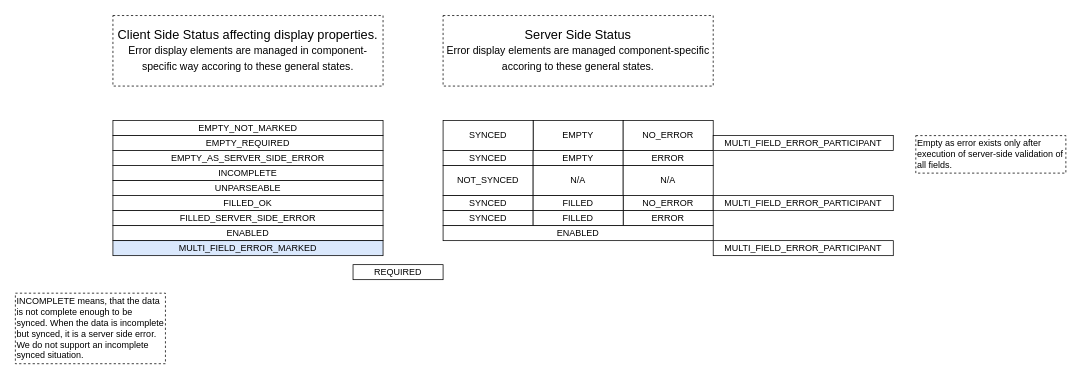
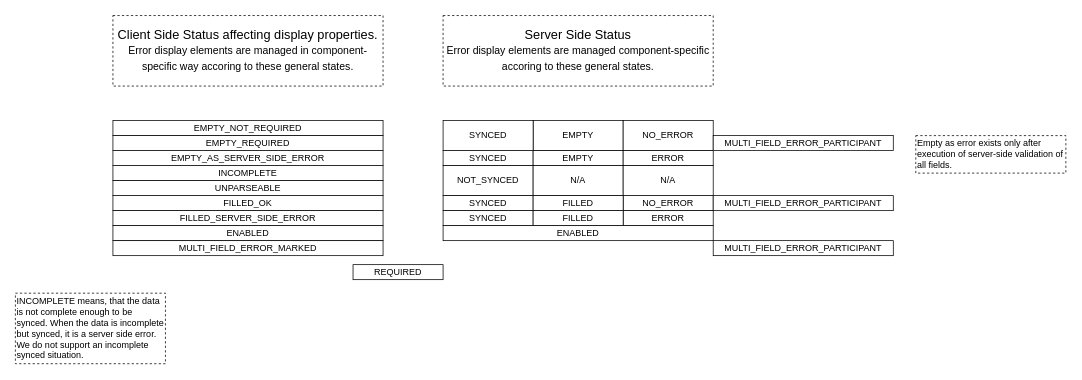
  <mxCell id="0" />
  <mxCell id="1" parent="0" />
  <mxCell id="2" value="FILLED_OK" style="rounded=0;whiteSpace=wrap;html=1;" parent="1" vertex="1"><mxGeometry x="150" y="260" width="360" height="20" as="geometry" /></mxCell>
  <mxCell id="3" value="SYNCED" style="rounded=0;whiteSpace=wrap;html=1;" parent="1" vertex="1"><mxGeometry x="590" y="200" width="120" height="20" as="geometry" /></mxCell>
  <mxCell id="4" value="INCOMPLETE" style="rounded=0;whiteSpace=wrap;html=1;" parent="1" vertex="1"><mxGeometry x="150" y="220" width="360" height="20" as="geometry" /></mxCell>
  <mxCell id="5" value="EMPTY" style="rounded=0;whiteSpace=wrap;html=1;" parent="1" vertex="1"><mxGeometry x="710" y="160" width="120" height="40" as="geometry" /></mxCell>
  <mxCell id="6" value="NOT_SYNCED" style="rounded=0;whiteSpace=wrap;html=1;" parent="1" vertex="1"><mxGeometry x="590" y="220" width="120" height="40" as="geometry" /></mxCell>
  <mxCell id="7" value="&lt;div&gt;INCOMPLETE means, that the data is not complete enough to be synced. When the data is incomplete but synced, it is a server side error. We do not support an incomplete synced situation.&lt;/div&gt;" style="rounded=0;whiteSpace=wrap;html=1;dashed=1;align=left;" parent="1" vertex="1"><mxGeometry x="20" y="390" width="200" height="94" as="geometry" /></mxCell>
  <mxCell id="8" value="UNPARSEABLE" style="rounded=0;whiteSpace=wrap;html=1;" parent="1" vertex="1"><mxGeometry x="150" y="240" width="360" height="20" as="geometry" /></mxCell>
  <mxCell id="9" value="FILLED_SERVER_SIDE_ERROR" style="rounded=0;whiteSpace=wrap;html=1;" parent="1" vertex="1"><mxGeometry x="150" y="280" width="360" height="20" as="geometry" /></mxCell>
  <mxCell id="10" value="SYNCED" style="rounded=0;whiteSpace=wrap;html=1;" parent="1" vertex="1"><mxGeometry x="590" y="260" width="120" height="20" as="geometry" /></mxCell>
  <mxCell id="11" value="SYNCED" style="rounded=0;whiteSpace=wrap;html=1;" parent="1" vertex="1"><mxGeometry x="590" y="280" width="120" height="20" as="geometry" /></mxCell>
- <mxCell id="12" value="EMPTY_NOT_MARKED" style="rounded=0;whiteSpace=wrap;html=1;" parent="1" vertex="1"><mxGeometry x="150" y="160" width="360" height="20" as="geometry" /></mxCell>
+ <mxCell id="12" value="EMPTY_NOT_REQUIRED" style="rounded=0;whiteSpace=wrap;html=1;" parent="1" vertex="1"><mxGeometry x="150" y="160" width="360" height="20" as="geometry" /></mxCell>
  <mxCell id="13" value="EMPTY_AS_SERVER_SIDE_ERROR" style="rounded=0;whiteSpace=wrap;html=1;" parent="1" vertex="1"><mxGeometry x="150" y="200" width="360" height="20" as="geometry" /></mxCell>
  <mxCell id="14" value="SYNCED" style="rounded=0;whiteSpace=wrap;html=1;" parent="1" vertex="1"><mxGeometry x="590" y="160" width="120" height="40" as="geometry" /></mxCell>
  <mxCell id="15" value="EMPTY" style="rounded=0;whiteSpace=wrap;html=1;" parent="1" vertex="1"><mxGeometry x="710" y="200" width="120" height="20" as="geometry" /></mxCell>
  <mxCell id="16" value="NO_ERROR" style="rounded=0;whiteSpace=wrap;html=1;" parent="1" vertex="1"><mxGeometry x="830" y="160" width="120" height="40" as="geometry" /></mxCell>
  <mxCell id="17" value="ERROR" style="rounded=0;whiteSpace=wrap;html=1;" parent="1" vertex="1"><mxGeometry x="830" y="200" width="120" height="20" as="geometry" /></mxCell>
  <mxCell id="18" value="NO_ERROR" style="rounded=0;whiteSpace=wrap;html=1;" parent="1" vertex="1"><mxGeometry x="830" y="260" width="120" height="20" as="geometry" /></mxCell>
  <mxCell id="19" value="ERROR" style="rounded=0;whiteSpace=wrap;html=1;" parent="1" vertex="1"><mxGeometry x="830" y="280" width="120" height="20" as="geometry" /></mxCell>
  <mxCell id="20" value="EMPTY_REQUIRED" style="rounded=0;whiteSpace=wrap;html=1;" parent="1" vertex="1"><mxGeometry x="150" y="180" width="360" height="20" as="geometry" /></mxCell>
  <mxCell id="21" value="N/A" style="rounded=0;whiteSpace=wrap;html=1;" parent="1" vertex="1"><mxGeometry x="710" y="220" width="120" height="40" as="geometry" /></mxCell>
  <mxCell id="22" value="N/A" style="rounded=0;whiteSpace=wrap;html=1;" parent="1" vertex="1"><mxGeometry x="830" y="220" width="120" height="40" as="geometry" /></mxCell>
  <mxCell id="23" value="FILLED" style="rounded=0;whiteSpace=wrap;html=1;" parent="1" vertex="1"><mxGeometry x="710" y="260" width="120" height="20" as="geometry" /></mxCell>
  <mxCell id="24" value="FILLED" style="rounded=0;whiteSpace=wrap;html=1;" parent="1" vertex="1"><mxGeometry x="710" y="280" width="120" height="20" as="geometry" /></mxCell>
  <mxCell id="25" value="ENABLED" style="rounded=0;whiteSpace=wrap;html=1;" parent="1" vertex="1"><mxGeometry x="150" y="300" width="360" height="20" as="geometry" /></mxCell>
  <mxCell id="26" value="ENABLED" style="rounded=0;whiteSpace=wrap;html=1;" parent="1" vertex="1"><mxGeometry x="590" y="300" width="360" height="20" as="geometry" /></mxCell>
- <mxCell id="27" value="MULTI_FIELD_ERROR_MARKED" style="rounded=0;whiteSpace=wrap;html=1;fillColor=#dae8fc;" parent="1" vertex="1"><mxGeometry x="150" y="320" width="360" height="20" as="geometry" /></mxCell>
+ <mxCell id="27" value="MULTI_FIELD_ERROR_MARKED" style="rounded=0;whiteSpace=wrap;html=1;" parent="1" vertex="1"><mxGeometry x="150" y="320" width="360" height="20" as="geometry" /></mxCell>
  <mxCell id="28" value="&lt;div&gt;Empty as error exists only after execution of server-side validation of all fields.&lt;/div&gt;" style="rounded=0;whiteSpace=wrap;html=1;dashed=1;align=left;" parent="1" vertex="1"><mxGeometry x="1220" y="180" width="200" height="50" as="geometry" /></mxCell>
  <mxCell id="29" value="MULTI_FIELD_ERROR_PARTICIPANT" style="rounded=0;whiteSpace=wrap;html=1;" parent="1" vertex="1"><mxGeometry x="950" y="320" width="240" height="20" as="geometry" /></mxCell>
  <mxCell id="30" value="MULTI_FIELD_ERROR_PARTICIPANT" style="rounded=0;whiteSpace=wrap;html=1;" parent="1" vertex="1"><mxGeometry x="950" y="180" width="240" height="20" as="geometry" /></mxCell>
  <mxCell id="31" value="MULTI_FIELD_ERROR_PARTICIPANT" style="rounded=0;whiteSpace=wrap;html=1;" parent="1" vertex="1"><mxGeometry x="950" y="260" width="240" height="20" as="geometry" /></mxCell>
  <mxCell id="32" value="&lt;div style=&quot;font-size: 17px;&quot;&gt;Client Side Status affecting display properties.&lt;/div&gt;&lt;div style=&quot;&quot;&gt;&lt;font style=&quot;font-size: 14px;&quot;&gt;Error display elements are managed in component-specific way accoring to these general states.&lt;/font&gt;&lt;/div&gt;" style="rounded=0;whiteSpace=wrap;html=1;dashed=1;align=center;fontSize=17;" parent="1" vertex="1"><mxGeometry x="150" y="20" width="360" height="94" as="geometry" /></mxCell>
  <mxCell id="33" value="&lt;div style=&quot;font-size: 17px;&quot;&gt;Server Side Status&lt;/div&gt;&lt;div style=&quot;&quot;&gt;&lt;font style=&quot;font-size: 14px;&quot;&gt;Error display elements are managed component-specific accoring to these general states.&lt;/font&gt;&lt;/div&gt;" style="rounded=0;whiteSpace=wrap;html=1;dashed=1;align=center;fontSize=17;" parent="1" vertex="1"><mxGeometry x="590" y="20" width="360" height="94" as="geometry" /></mxCell>
  <mxCell id="34" value="REQUIRED" style="rounded=0;whiteSpace=wrap;html=1;" vertex="1" parent="1"><mxGeometry x="470" y="352" width="120" height="20" as="geometry" /></mxCell>
